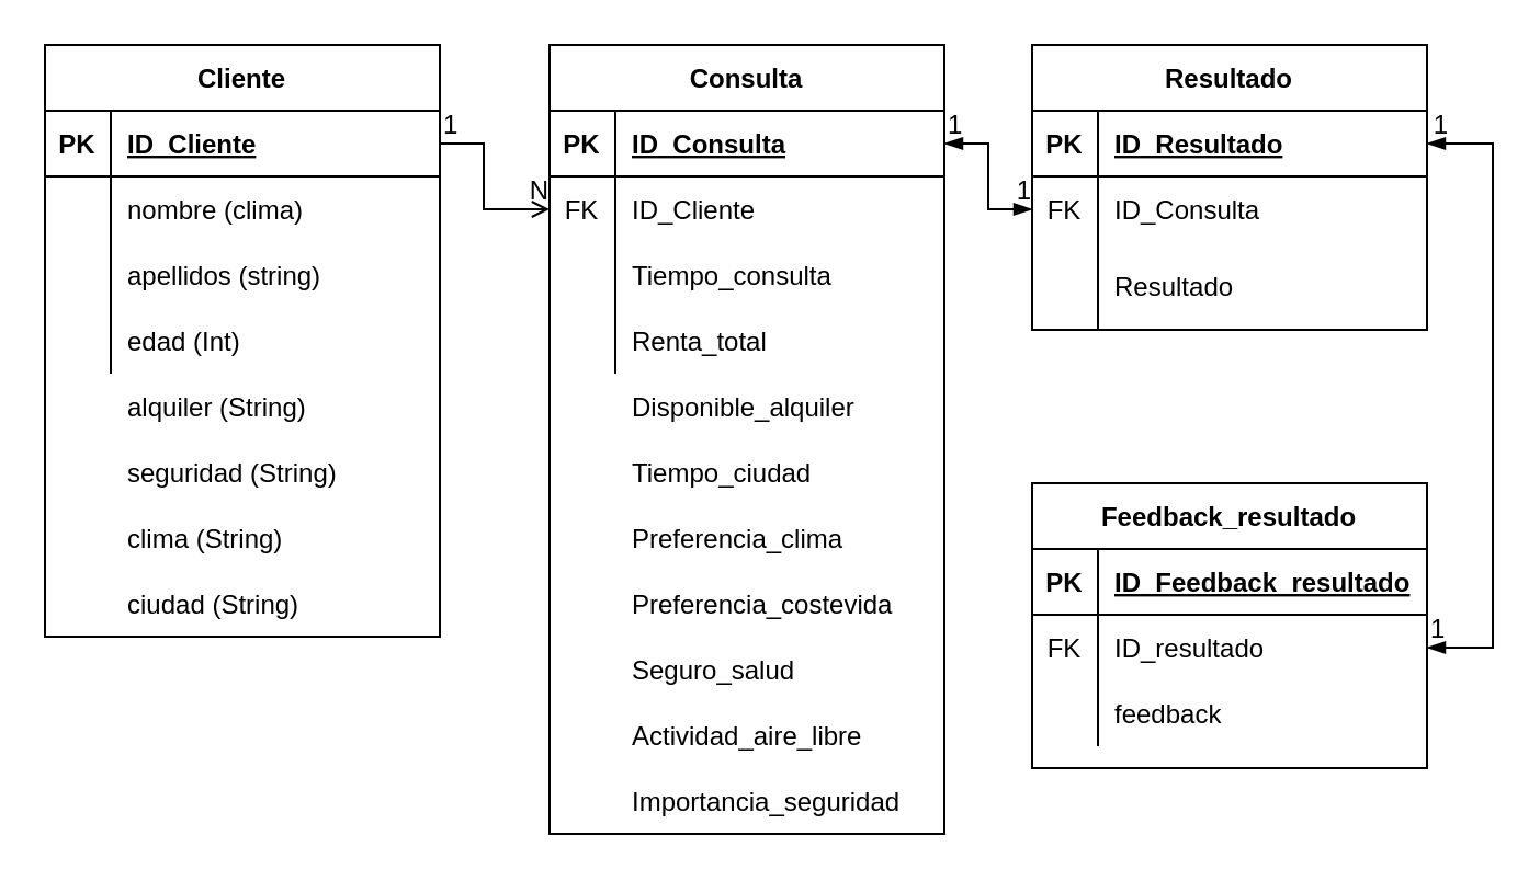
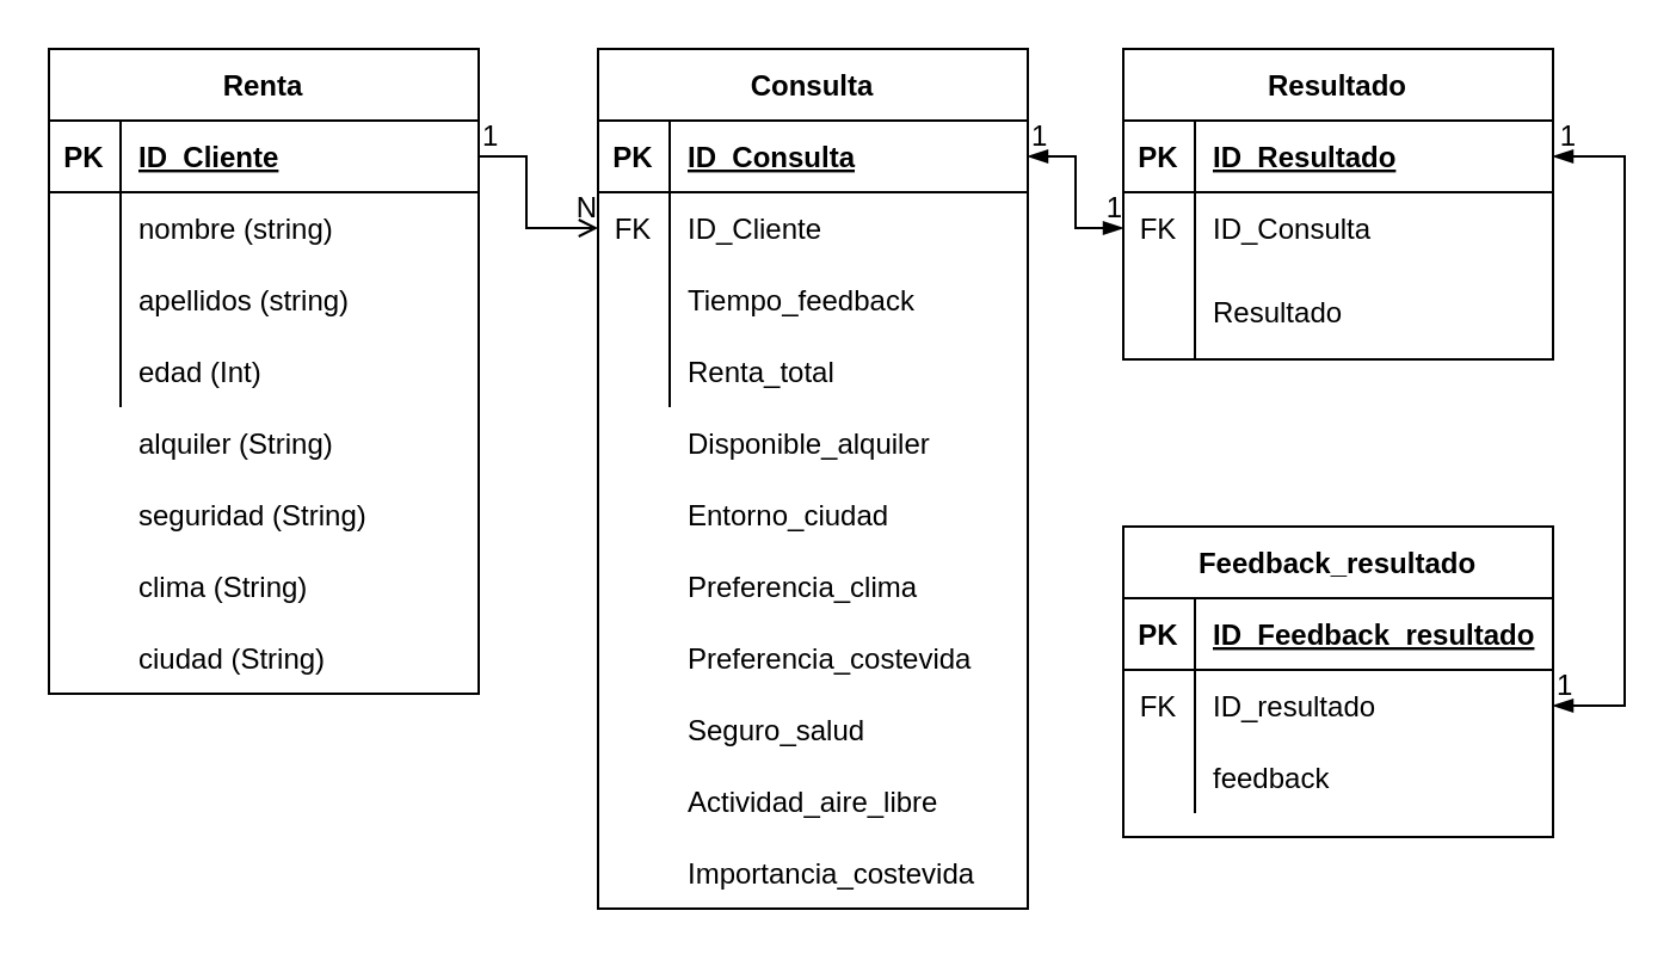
  <mxCell id="0" />
  <mxCell id="1" parent="0" />
- <mxCell id="2" value="Cliente" style="shape=table;startSize=30;container=1;collapsible=1;childLayout=tableLayout;fixedRows=1;rowLines=0;fontStyle=1;align=center;resizeLast=1;" parent="1" vertex="1"><mxGeometry x="20" y="20" width="180" height="270" as="geometry" /></mxCell>
+ <mxCell id="2" value="Renta" style="shape=table;startSize=30;container=1;collapsible=1;childLayout=tableLayout;fixedRows=1;rowLines=0;fontStyle=1;align=center;resizeLast=1;" parent="1" vertex="1"><mxGeometry x="20" y="20" width="180" height="270" as="geometry" /></mxCell>
  <mxCell id="3" value="" style="shape=partialRectangle;collapsible=0;dropTarget=0;pointerEvents=0;fillColor=none;top=0;left=0;bottom=1;right=0;points=[[0,0.5],[1,0.5]];portConstraint=eastwest;" parent="2" vertex="1"><mxGeometry y="30" width="180" height="30" as="geometry" /></mxCell>
  <mxCell id="4" value="PK" style="shape=partialRectangle;connectable=0;fillColor=none;top=0;left=0;bottom=0;right=0;fontStyle=1;overflow=hidden;" parent="3" vertex="1"><mxGeometry width="30" height="30" as="geometry" /></mxCell>
  <mxCell id="5" value="ID_Cliente" style="shape=partialRectangle;connectable=0;fillColor=none;top=0;left=0;bottom=0;right=0;align=left;spacingLeft=6;fontStyle=5;overflow=hidden;" parent="3" vertex="1"><mxGeometry x="30" width="150" height="30" as="geometry" /></mxCell>
  <mxCell id="6" value="" style="shape=partialRectangle;collapsible=0;dropTarget=0;pointerEvents=0;fillColor=none;top=0;left=0;bottom=0;right=0;points=[[0,0.5],[1,0.5]];portConstraint=eastwest;" parent="2" vertex="1"><mxGeometry y="60" width="180" height="30" as="geometry" /></mxCell>
  <mxCell id="7" value="" style="shape=partialRectangle;connectable=0;fillColor=none;top=0;left=0;bottom=0;right=0;editable=1;overflow=hidden;" parent="6" vertex="1"><mxGeometry width="30" height="30" as="geometry" /></mxCell>
- <mxCell id="8" value="nombre (clima)" style="shape=partialRectangle;connectable=0;fillColor=none;top=0;left=0;bottom=0;right=0;align=left;spacingLeft=6;overflow=hidden;" parent="6" vertex="1"><mxGeometry x="30" width="150" height="30" as="geometry" /></mxCell>
+ <mxCell id="8" value="nombre (string)" style="shape=partialRectangle;connectable=0;fillColor=none;top=0;left=0;bottom=0;right=0;align=left;spacingLeft=6;overflow=hidden;" parent="6" vertex="1"><mxGeometry x="30" width="150" height="30" as="geometry" /></mxCell>
  <mxCell id="9" value="" style="shape=partialRectangle;collapsible=0;dropTarget=0;pointerEvents=0;fillColor=none;top=0;left=0;bottom=0;right=0;points=[[0,0.5],[1,0.5]];portConstraint=eastwest;" parent="2" vertex="1"><mxGeometry y="90" width="180" height="30" as="geometry" /></mxCell>
  <mxCell id="10" value="" style="shape=partialRectangle;connectable=0;fillColor=none;top=0;left=0;bottom=0;right=0;editable=1;overflow=hidden;" parent="9" vertex="1"><mxGeometry width="30" height="30" as="geometry" /></mxCell>
  <mxCell id="11" value="apellidos (string)" style="shape=partialRectangle;connectable=0;fillColor=none;top=0;left=0;bottom=0;right=0;align=left;spacingLeft=6;overflow=hidden;" parent="9" vertex="1"><mxGeometry x="30" width="150" height="30" as="geometry" /></mxCell>
  <mxCell id="12" value="" style="shape=partialRectangle;collapsible=0;dropTarget=0;pointerEvents=0;fillColor=none;top=0;left=0;bottom=0;right=0;points=[[0,0.5],[1,0.5]];portConstraint=eastwest;" parent="2" vertex="1"><mxGeometry y="120" width="180" height="30" as="geometry" /></mxCell>
  <mxCell id="13" value="" style="shape=partialRectangle;connectable=0;fillColor=none;top=0;left=0;bottom=0;right=0;editable=1;overflow=hidden;" parent="12" vertex="1"><mxGeometry width="30" height="30" as="geometry" /></mxCell>
  <mxCell id="14" value="edad (Int)" style="shape=partialRectangle;connectable=0;fillColor=none;top=0;left=0;bottom=0;right=0;align=left;spacingLeft=6;overflow=hidden;" parent="12" vertex="1"><mxGeometry x="30" width="150" height="30" as="geometry" /></mxCell>
  <mxCell id="15" value="alquiler (String)" style="shape=partialRectangle;connectable=0;fillColor=none;top=0;left=0;bottom=0;right=0;align=left;spacingLeft=6;overflow=hidden;" parent="1" vertex="1"><mxGeometry x="50" y="170" width="150" height="30" as="geometry" /></mxCell>
  <mxCell id="16" value="seguridad (String)" style="shape=partialRectangle;connectable=0;fillColor=none;top=0;left=0;bottom=0;right=0;align=left;spacingLeft=6;overflow=hidden;" parent="1" vertex="1"><mxGeometry x="50" y="200" width="150" height="30" as="geometry" /></mxCell>
  <mxCell id="17" value="clima (String)" style="shape=partialRectangle;connectable=0;fillColor=none;top=0;left=0;bottom=0;right=0;align=left;spacingLeft=6;overflow=hidden;" parent="1" vertex="1"><mxGeometry x="50" y="230" width="150" height="30" as="geometry" /></mxCell>
  <mxCell id="18" value="ciudad (String)" style="shape=partialRectangle;connectable=0;fillColor=none;top=0;left=0;bottom=0;right=0;align=left;spacingLeft=6;overflow=hidden;" parent="1" vertex="1"><mxGeometry x="50" y="260" width="150" height="30" as="geometry" /></mxCell>
  <mxCell id="19" value="Consulta" style="shape=table;startSize=30;container=1;collapsible=1;childLayout=tableLayout;fixedRows=1;rowLines=0;fontStyle=1;align=center;resizeLast=1;" parent="1" vertex="1"><mxGeometry x="250" y="20" width="180" height="360" as="geometry" /></mxCell>
  <mxCell id="20" value="" style="shape=partialRectangle;collapsible=0;dropTarget=0;pointerEvents=0;fillColor=none;top=0;left=0;bottom=1;right=0;points=[[0,0.5],[1,0.5]];portConstraint=eastwest;" parent="19" vertex="1"><mxGeometry y="30" width="180" height="30" as="geometry" /></mxCell>
  <mxCell id="21" value="PK" style="shape=partialRectangle;connectable=0;fillColor=none;top=0;left=0;bottom=0;right=0;fontStyle=1;overflow=hidden;" parent="20" vertex="1"><mxGeometry width="30" height="30" as="geometry" /></mxCell>
  <mxCell id="22" value="ID_Consulta" style="shape=partialRectangle;connectable=0;fillColor=none;top=0;left=0;bottom=0;right=0;align=left;spacingLeft=6;fontStyle=5;overflow=hidden;" parent="20" vertex="1"><mxGeometry x="30" width="150" height="30" as="geometry" /></mxCell>
  <mxCell id="23" value="" style="shape=partialRectangle;collapsible=0;dropTarget=0;pointerEvents=0;fillColor=none;top=0;left=0;bottom=0;right=0;points=[[0,0.5],[1,0.5]];portConstraint=eastwest;" parent="19" vertex="1"><mxGeometry y="60" width="180" height="30" as="geometry" /></mxCell>
  <mxCell id="24" value="FK" style="shape=partialRectangle;connectable=0;fillColor=none;top=0;left=0;bottom=0;right=0;editable=1;overflow=hidden;" parent="23" vertex="1"><mxGeometry width="30" height="30" as="geometry" /></mxCell>
  <mxCell id="25" value="ID_Cliente" style="shape=partialRectangle;connectable=0;fillColor=none;top=0;left=0;bottom=0;right=0;align=left;spacingLeft=6;overflow=hidden;" parent="23" vertex="1"><mxGeometry x="30" width="150" height="30" as="geometry" /></mxCell>
  <mxCell id="26" value="" style="shape=partialRectangle;collapsible=0;dropTarget=0;pointerEvents=0;fillColor=none;top=0;left=0;bottom=0;right=0;points=[[0,0.5],[1,0.5]];portConstraint=eastwest;" parent="19" vertex="1"><mxGeometry y="90" width="180" height="30" as="geometry" /></mxCell>
  <mxCell id="27" value="" style="shape=partialRectangle;connectable=0;fillColor=none;top=0;left=0;bottom=0;right=0;editable=1;overflow=hidden;" parent="26" vertex="1"><mxGeometry width="30" height="30" as="geometry" /></mxCell>
- <mxCell id="28" value="Tiempo_consulta" style="shape=partialRectangle;connectable=0;fillColor=none;top=0;left=0;bottom=0;right=0;align=left;spacingLeft=6;overflow=hidden;" parent="26" vertex="1"><mxGeometry x="30" width="150" height="30" as="geometry" /></mxCell>
+ <mxCell id="28" value="Tiempo_feedback" style="shape=partialRectangle;connectable=0;fillColor=none;top=0;left=0;bottom=0;right=0;align=left;spacingLeft=6;overflow=hidden;" parent="26" vertex="1"><mxGeometry x="30" width="150" height="30" as="geometry" /></mxCell>
  <mxCell id="29" value="" style="shape=partialRectangle;collapsible=0;dropTarget=0;pointerEvents=0;fillColor=none;top=0;left=0;bottom=0;right=0;points=[[0,0.5],[1,0.5]];portConstraint=eastwest;" parent="19" vertex="1"><mxGeometry y="120" width="180" height="30" as="geometry" /></mxCell>
  <mxCell id="30" value="" style="shape=partialRectangle;connectable=0;fillColor=none;top=0;left=0;bottom=0;right=0;editable=1;overflow=hidden;" parent="29" vertex="1"><mxGeometry width="30" height="30" as="geometry" /></mxCell>
  <mxCell id="31" value="Renta_total" style="shape=partialRectangle;connectable=0;fillColor=none;top=0;left=0;bottom=0;right=0;align=left;spacingLeft=6;overflow=hidden;" parent="29" vertex="1"><mxGeometry x="30" width="150" height="30" as="geometry" /></mxCell>
  <mxCell id="32" value="Disponible_alquiler" style="shape=partialRectangle;connectable=0;fillColor=none;top=0;left=0;bottom=0;right=0;align=left;spacingLeft=6;overflow=hidden;" parent="1" vertex="1"><mxGeometry x="280" y="170" width="150" height="30" as="geometry" /></mxCell>
- <mxCell id="33" value="Tiempo_ciudad" style="shape=partialRectangle;connectable=0;fillColor=none;top=0;left=0;bottom=0;right=0;align=left;spacingLeft=6;overflow=hidden;" parent="1" vertex="1"><mxGeometry x="280" y="200" width="150" height="30" as="geometry" /></mxCell>
+ <mxCell id="33" value="Entorno_ciudad" style="shape=partialRectangle;connectable=0;fillColor=none;top=0;left=0;bottom=0;right=0;align=left;spacingLeft=6;overflow=hidden;" parent="1" vertex="1"><mxGeometry x="280" y="200" width="150" height="30" as="geometry" /></mxCell>
  <mxCell id="34" value="Preferencia_clima" style="shape=partialRectangle;connectable=0;fillColor=none;top=0;left=0;bottom=0;right=0;align=left;spacingLeft=6;overflow=hidden;" parent="1" vertex="1"><mxGeometry x="280" y="230" width="150" height="30" as="geometry" /></mxCell>
  <mxCell id="35" value="Preferencia_costevida" style="shape=partialRectangle;connectable=0;fillColor=none;top=0;left=0;bottom=0;right=0;align=left;spacingLeft=6;overflow=hidden;" parent="1" vertex="1"><mxGeometry x="280" y="260" width="150" height="30" as="geometry" /></mxCell>
  <mxCell id="36" value="Seguro_salud" style="shape=partialRectangle;connectable=0;fillColor=none;top=0;left=0;bottom=0;right=0;align=left;spacingLeft=6;overflow=hidden;" parent="1" vertex="1"><mxGeometry x="280" y="290" width="150" height="30" as="geometry" /></mxCell>
  <mxCell id="37" value="Actividad_aire_libre" style="shape=partialRectangle;connectable=0;fillColor=none;top=0;left=0;bottom=0;right=0;align=left;spacingLeft=6;overflow=hidden;" parent="1" vertex="1"><mxGeometry x="280" y="320" width="150" height="30" as="geometry" /></mxCell>
- <mxCell id="38" value="Importancia_seguridad" style="shape=partialRectangle;connectable=0;fillColor=none;top=0;left=0;bottom=0;right=0;align=left;spacingLeft=6;overflow=hidden;" parent="1" vertex="1"><mxGeometry x="280" y="350" width="150" height="30" as="geometry" /></mxCell>
+ <mxCell id="38" value="Importancia_costevida" style="shape=partialRectangle;connectable=0;fillColor=none;top=0;left=0;bottom=0;right=0;align=left;spacingLeft=6;overflow=hidden;" parent="1" vertex="1"><mxGeometry x="280" y="350" width="150" height="30" as="geometry" /></mxCell>
  <mxCell id="39" value="Resultado" style="shape=table;startSize=30;container=1;collapsible=1;childLayout=tableLayout;fixedRows=1;rowLines=0;fontStyle=1;align=center;resizeLast=1;" parent="1" vertex="1"><mxGeometry x="470" y="20" width="180" height="130" as="geometry" /></mxCell>
  <mxCell id="40" value="" style="shape=partialRectangle;collapsible=0;dropTarget=0;pointerEvents=0;fillColor=none;top=0;left=0;bottom=1;right=0;points=[[0,0.5],[1,0.5]];portConstraint=eastwest;" parent="39" vertex="1"><mxGeometry y="30" width="180" height="30" as="geometry" /></mxCell>
  <mxCell id="41" value="PK" style="shape=partialRectangle;connectable=0;fillColor=none;top=0;left=0;bottom=0;right=0;fontStyle=1;overflow=hidden;" parent="40" vertex="1"><mxGeometry width="30" height="30" as="geometry" /></mxCell>
  <mxCell id="42" value="ID_Resultado" style="shape=partialRectangle;connectable=0;fillColor=none;top=0;left=0;bottom=0;right=0;align=left;spacingLeft=6;fontStyle=5;overflow=hidden;" parent="40" vertex="1"><mxGeometry x="30" width="150" height="30" as="geometry" /></mxCell>
  <mxCell id="43" value="" style="shape=partialRectangle;collapsible=0;dropTarget=0;pointerEvents=0;fillColor=none;top=0;left=0;bottom=0;right=0;points=[[0,0.5],[1,0.5]];portConstraint=eastwest;" parent="39" vertex="1"><mxGeometry y="60" width="180" height="30" as="geometry" /></mxCell>
  <mxCell id="44" value="FK" style="shape=partialRectangle;connectable=0;fillColor=none;top=0;left=0;bottom=0;right=0;editable=1;overflow=hidden;" parent="43" vertex="1"><mxGeometry width="30" height="30" as="geometry" /></mxCell>
  <mxCell id="45" value="ID_Consulta" style="shape=partialRectangle;connectable=0;fillColor=none;top=0;left=0;bottom=0;right=0;align=left;spacingLeft=6;overflow=hidden;" parent="43" vertex="1"><mxGeometry x="30" width="150" height="30" as="geometry" /></mxCell>
  <mxCell id="46" value="" style="shape=partialRectangle;collapsible=0;dropTarget=0;pointerEvents=0;fillColor=none;top=0;left=0;bottom=0;right=0;points=[[0,0.5],[1,0.5]];portConstraint=eastwest;" parent="39" vertex="1"><mxGeometry y="90" width="180" height="40" as="geometry" /></mxCell>
  <mxCell id="47" value="" style="shape=partialRectangle;connectable=0;fillColor=none;top=0;left=0;bottom=0;right=0;editable=1;overflow=hidden;" parent="46" vertex="1"><mxGeometry width="30" height="40" as="geometry" /></mxCell>
  <mxCell id="48" value="Resultado" style="shape=partialRectangle;connectable=0;fillColor=none;top=0;left=0;bottom=0;right=0;align=left;spacingLeft=6;overflow=hidden;" parent="46" vertex="1"><mxGeometry x="30" width="150" height="40" as="geometry" /></mxCell>
  <mxCell id="49" value="Feedback_resultado" style="shape=table;startSize=30;container=1;collapsible=1;childLayout=tableLayout;fixedRows=1;rowLines=0;fontStyle=1;align=center;resizeLast=1;" parent="1" vertex="1"><mxGeometry x="470" y="220" width="180" height="130" as="geometry" /></mxCell>
  <mxCell id="50" value="" style="shape=partialRectangle;collapsible=0;dropTarget=0;pointerEvents=0;fillColor=none;top=0;left=0;bottom=1;right=0;points=[[0,0.5],[1,0.5]];portConstraint=eastwest;" parent="49" vertex="1"><mxGeometry y="30" width="180" height="30" as="geometry" /></mxCell>
  <mxCell id="51" value="PK" style="shape=partialRectangle;connectable=0;fillColor=none;top=0;left=0;bottom=0;right=0;fontStyle=1;overflow=hidden;" parent="50" vertex="1"><mxGeometry width="30" height="30" as="geometry" /></mxCell>
  <mxCell id="52" value="ID_Feedback_resultado" style="shape=partialRectangle;connectable=0;fillColor=none;top=0;left=0;bottom=0;right=0;align=left;spacingLeft=6;fontStyle=5;overflow=hidden;" parent="50" vertex="1"><mxGeometry x="30" width="150" height="30" as="geometry" /></mxCell>
  <mxCell id="53" value="" style="shape=partialRectangle;collapsible=0;dropTarget=0;pointerEvents=0;fillColor=none;top=0;left=0;bottom=0;right=0;points=[[0,0.5],[1,0.5]];portConstraint=eastwest;" parent="49" vertex="1"><mxGeometry y="60" width="180" height="30" as="geometry" /></mxCell>
  <mxCell id="54" value="FK" style="shape=partialRectangle;connectable=0;fillColor=none;top=0;left=0;bottom=0;right=0;editable=1;overflow=hidden;" parent="53" vertex="1"><mxGeometry width="30" height="30" as="geometry" /></mxCell>
  <mxCell id="55" value="ID_resultado" style="shape=partialRectangle;connectable=0;fillColor=none;top=0;left=0;bottom=0;right=0;align=left;spacingLeft=6;overflow=hidden;" parent="53" vertex="1"><mxGeometry x="30" width="150" height="30" as="geometry" /></mxCell>
  <mxCell id="56" value="" style="shape=partialRectangle;collapsible=0;dropTarget=0;pointerEvents=0;fillColor=none;top=0;left=0;bottom=0;right=0;points=[[0,0.5],[1,0.5]];portConstraint=eastwest;" parent="49" vertex="1"><mxGeometry y="90" width="180" height="30" as="geometry" /></mxCell>
  <mxCell id="57" value="" style="shape=partialRectangle;connectable=0;fillColor=none;top=0;left=0;bottom=0;right=0;editable=1;overflow=hidden;" parent="56" vertex="1"><mxGeometry width="30" height="30" as="geometry" /></mxCell>
  <mxCell id="58" value="feedback" style="shape=partialRectangle;connectable=0;fillColor=none;top=0;left=0;bottom=0;right=0;align=left;spacingLeft=6;overflow=hidden;" parent="56" vertex="1"><mxGeometry x="30" width="150" height="30" as="geometry" /></mxCell>
  <mxCell id="59" value="" style="endArrow=open;html=1;rounded=0;exitX=1;exitY=0.5;exitDx=0;exitDy=0;entryX=0;entryY=0.5;entryDx=0;entryDy=0;endFill=0;" parent="1" source="3" target="23" edge="1"><mxGeometry relative="1" as="geometry"><mxPoint x="70" y="350" as="sourcePoint" /><mxPoint x="230" y="350" as="targetPoint" /><Array as="points"><mxPoint x="220" y="65" /><mxPoint x="220" y="95" /></Array></mxGeometry></mxCell>
  <mxCell id="60" value="1" style="resizable=0;html=1;align=left;verticalAlign=bottom;" parent="59" connectable="0" vertex="1"><mxGeometry x="-1" relative="1" as="geometry" /></mxCell>
  <mxCell id="61" value="N" style="resizable=0;html=1;align=right;verticalAlign=bottom;" parent="59" connectable="0" vertex="1"><mxGeometry x="1" relative="1" as="geometry" /></mxCell>
  <mxCell id="62" value="" style="endArrow=blockThin;html=1;rounded=0;exitX=1;exitY=0.5;exitDx=0;exitDy=0;entryX=0;entryY=0.5;entryDx=0;entryDy=0;startArrow=blockThin;startFill=1;endFill=1;" parent="1" source="20" target="43" edge="1"><mxGeometry relative="1" as="geometry"><mxPoint x="820" y="270" as="sourcePoint" /><mxPoint x="980" y="270" as="targetPoint" /><Array as="points"><mxPoint x="450" y="65" /><mxPoint x="450" y="95" /></Array></mxGeometry></mxCell>
  <mxCell id="63" value="1" style="resizable=0;html=1;align=left;verticalAlign=bottom;" parent="62" connectable="0" vertex="1"><mxGeometry x="-1" relative="1" as="geometry" /></mxCell>
  <mxCell id="64" value="1" style="resizable=0;html=1;align=right;verticalAlign=bottom;" parent="62" connectable="0" vertex="1"><mxGeometry x="1" relative="1" as="geometry" /></mxCell>
  <mxCell id="65" value="" style="endArrow=blockThin;html=1;rounded=0;exitX=1;exitY=0.5;exitDx=0;exitDy=0;entryX=1;entryY=0.5;entryDx=0;entryDy=0;startArrow=blockThin;startFill=1;endFill=1;" parent="1" source="53" target="40" edge="1"><mxGeometry relative="1" as="geometry"><mxPoint x="650" y="255" as="sourcePoint" /><mxPoint x="680" y="160" as="targetPoint" /><Array as="points"><mxPoint x="680" y="295" /><mxPoint x="680" y="65" /></Array></mxGeometry></mxCell>
  <mxCell id="66" value="1" style="resizable=0;html=1;align=left;verticalAlign=bottom;" parent="65" connectable="0" vertex="1"><mxGeometry x="-1" relative="1" as="geometry" /></mxCell>
  <mxCell id="67" value="1" style="resizable=0;html=1;align=right;verticalAlign=bottom;" parent="65" connectable="0" vertex="1"><mxGeometry x="1" relative="1" as="geometry"><mxPoint x="10" as="offset" /></mxGeometry></mxCell>
